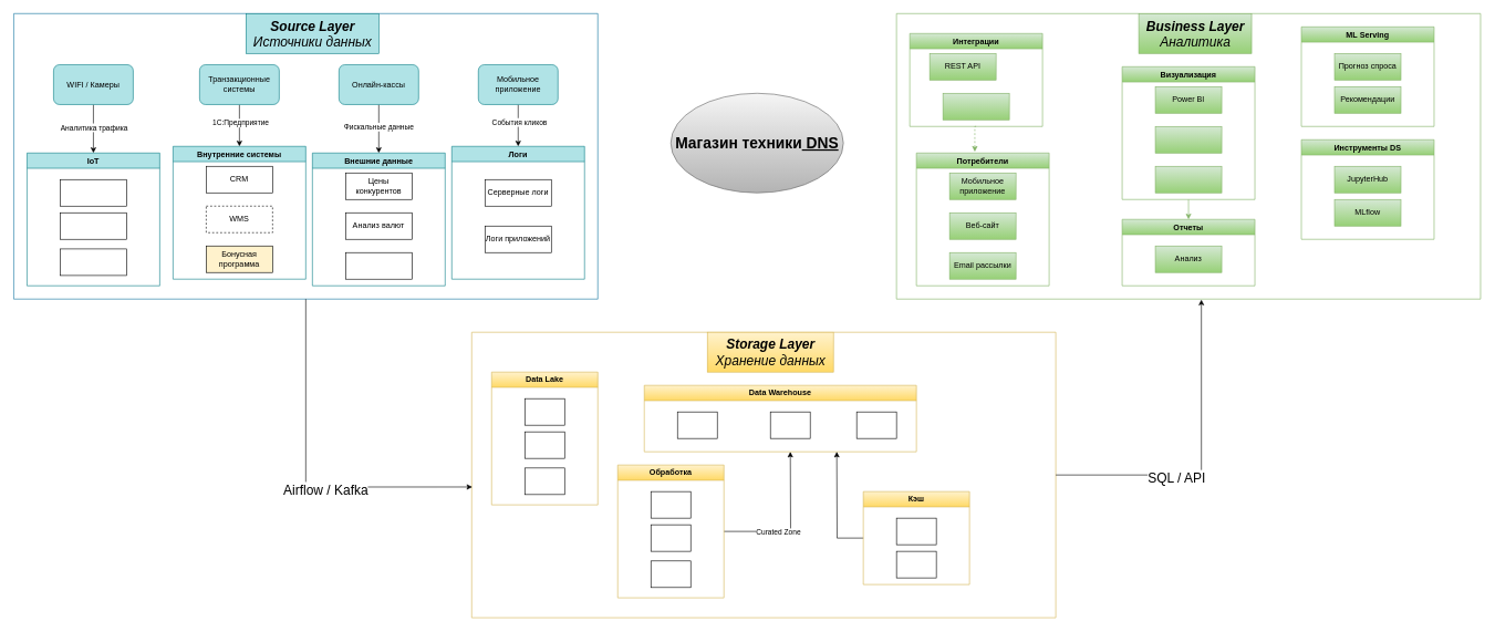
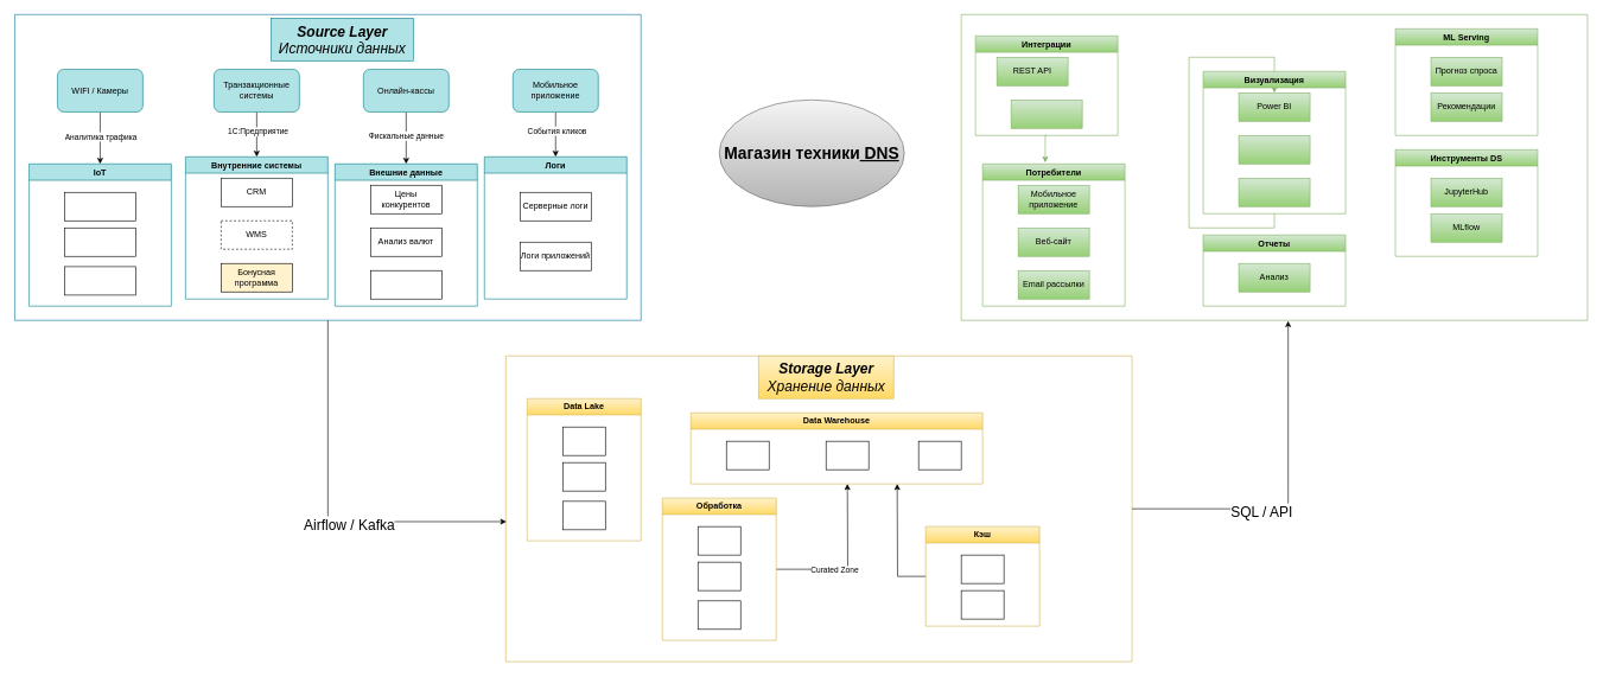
  <mxCell id="0" />
  <mxCell id="1" parent="0" />
  <mxCell id="2" value="&lt;b&gt;&lt;font style=&quot;font-size: 23px;&quot;&gt;Магазин техники&lt;u&gt; DNS&lt;/u&gt;&lt;/font&gt;&lt;/b&gt;" style="ellipse;whiteSpace=wrap;html=1;fillColor=#f5f5f5;gradientColor=#b3b3b3;strokeColor=#666666;" parent="1" vertex="1"><mxGeometry x="1010" y="140" width="260" height="150" as="geometry" /></mxCell>
  <mxCell id="3" value="" style="swimlane;startSize=0;fillColor=#b1ddf0;strokeColor=#10739e;fillStyle=auto;" vertex="1" parent="1"><mxGeometry x="20" y="20" width="880" height="430" as="geometry" /></mxCell>
  <mxCell id="4" style="edgeStyle=orthogonalEdgeStyle;rounded=0;orthogonalLoop=1;jettySize=auto;html=1;exitX=0.5;exitY=1;exitDx=0;exitDy=0;entryX=0.5;entryY=0;entryDx=0;entryDy=0;" edge="1" parent="3" source="6" target="17"><mxGeometry relative="1" as="geometry" /></mxCell>
  <mxCell id="5" value="Аналитика трафика" style="edgeLabel;html=1;align=center;verticalAlign=middle;resizable=0;points=[];" vertex="1" connectable="0" parent="4"><mxGeometry x="-0.057" relative="1" as="geometry"><mxPoint as="offset" /></mxGeometry></mxCell>
  <mxCell id="6" value="WIFI / Камеры" style="rounded=1;whiteSpace=wrap;html=1;fillColor=#b0e3e6;strokeColor=#0e8088;" vertex="1" parent="3"><mxGeometry x="60" y="77" width="120" height="60" as="geometry" /></mxCell>
- <mxCell id="7" value="&lt;font style=&quot;font-size: 20px;&quot;&gt;&lt;b&gt;&lt;i&gt;Source Layer&lt;/i&gt;&lt;/b&gt;&lt;/font&gt;&lt;div&gt;&lt;span style=&quot;font-size: 20px;&quot;&gt;&lt;i style=&quot;&quot;&gt;Источники данных&lt;/i&gt;&lt;/span&gt;&lt;/div&gt;" style="text;html=1;align=center;verticalAlign=middle;resizable=0;points=[];autosize=1;strokeColor=#0e8088;fillColor=#b0e3e6;" vertex="1" parent="3"><mxGeometry x="350" width="200" height="60" as="geometry" /></mxCell>
+ <mxCell id="7" value="&lt;font style=&quot;font-size: 20px;&quot;&gt;&lt;b&gt;&lt;i&gt;Source Layer&lt;/i&gt;&lt;/b&gt;&lt;/font&gt;&lt;div&gt;&lt;span style=&quot;font-size: 20px;&quot;&gt;&lt;i style=&quot;&quot;&gt;Источники данных&lt;/i&gt;&lt;/span&gt;&lt;/div&gt;" style="text;html=1;align=center;verticalAlign=middle;resizable=0;points=[];autosize=1;strokeColor=#0e8088;fillColor=#b0e3e6;" vertex="1" parent="3"><mxGeometry x="360" y="5" width="200" height="60" as="geometry" /></mxCell>
  <mxCell id="8" style="edgeStyle=orthogonalEdgeStyle;rounded=0;orthogonalLoop=1;jettySize=auto;html=1;exitX=0.5;exitY=1;exitDx=0;exitDy=0;entryX=0.5;entryY=0;entryDx=0;entryDy=0;" edge="1" parent="3" source="10" target="21"><mxGeometry relative="1" as="geometry" /></mxCell>
  <mxCell id="9" value="1С:Предприятие" style="edgeLabel;html=1;align=center;verticalAlign=middle;resizable=0;points=[];" vertex="1" connectable="0" parent="8"><mxGeometry x="-0.149" y="1" relative="1" as="geometry"><mxPoint as="offset" /></mxGeometry></mxCell>
  <mxCell id="10" value="Транзакционные системы" style="rounded=1;whiteSpace=wrap;html=1;fillColor=#b0e3e6;strokeColor=#0e8088;" vertex="1" parent="3"><mxGeometry x="280" y="77" width="120" height="60" as="geometry" /></mxCell>
  <mxCell id="11" style="edgeStyle=orthogonalEdgeStyle;rounded=0;orthogonalLoop=1;jettySize=auto;html=1;exitX=0.5;exitY=1;exitDx=0;exitDy=0;" edge="1" parent="3" source="13" target="25"><mxGeometry relative="1" as="geometry" /></mxCell>
  <mxCell id="12" value="Фискальные данные" style="edgeLabel;html=1;align=center;verticalAlign=middle;resizable=0;points=[];" vertex="1" connectable="0" parent="11"><mxGeometry x="-0.084" y="-1" relative="1" as="geometry"><mxPoint as="offset" /></mxGeometry></mxCell>
  <mxCell id="13" value="Онлайн-кассы" style="rounded=1;whiteSpace=wrap;html=1;fillColor=#b0e3e6;strokeColor=#0e8088;" vertex="1" parent="3"><mxGeometry x="490" y="77" width="120" height="60" as="geometry" /></mxCell>
  <mxCell id="14" style="edgeStyle=orthogonalEdgeStyle;rounded=0;orthogonalLoop=1;jettySize=auto;html=1;exitX=0.5;exitY=1;exitDx=0;exitDy=0;entryX=0.5;entryY=0;entryDx=0;entryDy=0;" edge="1" parent="3" source="16" target="29"><mxGeometry relative="1" as="geometry" /></mxCell>
  <mxCell id="15" value="События кликов" style="edgeLabel;html=1;align=center;verticalAlign=middle;resizable=0;points=[];" vertex="1" connectable="0" parent="14"><mxGeometry x="-0.159" y="1" relative="1" as="geometry"><mxPoint as="offset" /></mxGeometry></mxCell>
  <mxCell id="16" value="Мобильное приложение" style="rounded=1;whiteSpace=wrap;html=1;fillColor=#b0e3e6;strokeColor=#0e8088;" vertex="1" parent="3"><mxGeometry x="700" y="77" width="120" height="60" as="geometry" /></mxCell>
  <mxCell id="17" value="IoT" style="swimlane;whiteSpace=wrap;html=1;fillColor=#b0e3e6;strokeColor=#0e8088;" vertex="1" parent="3"><mxGeometry x="20" y="210" width="200" height="200" as="geometry" /></mxCell>
  <mxCell id="18" value="" style="rounded=0;whiteSpace=wrap;html=1;" vertex="1" parent="17"><mxGeometry x="50" y="40" width="100" height="40" as="geometry" /></mxCell>
  <mxCell id="19" value="" style="rounded=0;whiteSpace=wrap;html=1;" vertex="1" parent="17"><mxGeometry x="50" y="90" width="100" height="40" as="geometry" /></mxCell>
  <mxCell id="20" value="" style="rounded=0;whiteSpace=wrap;html=1;" vertex="1" parent="17"><mxGeometry x="50" y="144.5" width="100" height="40" as="geometry" /></mxCell>
  <mxCell id="21" value="Внутренние системы" style="swimlane;whiteSpace=wrap;html=1;fillColor=#b0e3e6;strokeColor=#0e8088;" vertex="1" parent="3"><mxGeometry x="240" y="200" width="200" height="200" as="geometry" /></mxCell>
  <mxCell id="22" value="CRM" style="rounded=0;whiteSpace=wrap;html=1;" vertex="1" parent="21"><mxGeometry x="50" y="30" width="100" height="40" as="geometry" /></mxCell>
  <mxCell id="23" value="WMS" style="rounded=0;whiteSpace=wrap;html=1;dashed=1;" vertex="1" parent="21"><mxGeometry x="50" y="90" width="100" height="40" as="geometry" /></mxCell>
  <mxCell id="24" value="Бонусная программа" style="rounded=0;whiteSpace=wrap;html=1;fillColor=#fff2cc;" vertex="1" parent="21"><mxGeometry x="50" y="150" width="100" height="40" as="geometry" /></mxCell>
  <mxCell id="25" value="Внешние данные" style="swimlane;whiteSpace=wrap;html=1;fillColor=#b0e3e6;strokeColor=#0e8088;" vertex="1" parent="3"><mxGeometry x="450" y="210" width="200" height="200" as="geometry" /></mxCell>
  <mxCell id="26" value="Цены конкурентов" style="rounded=0;whiteSpace=wrap;html=1;" vertex="1" parent="25"><mxGeometry x="50" y="30" width="100" height="40" as="geometry" /></mxCell>
  <mxCell id="27" value="Анализ валют" style="rounded=0;whiteSpace=wrap;html=1;" vertex="1" parent="25"><mxGeometry x="50" y="90" width="100" height="40" as="geometry" /></mxCell>
  <mxCell id="28" value="" style="rounded=0;whiteSpace=wrap;html=1;" vertex="1" parent="25"><mxGeometry x="50" y="150" width="100" height="40" as="geometry" /></mxCell>
  <mxCell id="29" value="Логи" style="swimlane;whiteSpace=wrap;html=1;fillColor=#b0e3e6;strokeColor=#0e8088;" vertex="1" parent="3"><mxGeometry x="660" y="200" width="200" height="200" as="geometry" /></mxCell>
  <mxCell id="30" value="Серверные логи" style="rounded=0;whiteSpace=wrap;html=1;" vertex="1" parent="29"><mxGeometry x="50" y="50" width="100" height="40" as="geometry" /></mxCell>
  <mxCell id="31" value="Логи приложений" style="rounded=0;whiteSpace=wrap;html=1;" vertex="1" parent="29"><mxGeometry x="50" y="120" width="100" height="40" as="geometry" /></mxCell>
  <mxCell id="32" value="" style="swimlane;startSize=0;fillColor=#fff2cc;strokeColor=#d6b656;fillStyle=auto;gradientColor=#ffd966;" vertex="1" parent="1"><mxGeometry x="710" y="500" width="880" height="430" as="geometry" /></mxCell>
  <mxCell id="33" value="&lt;font style=&quot;font-size: 20px;&quot;&gt;&lt;b&gt;&lt;i&gt;Storage Layer&lt;/i&gt;&lt;/b&gt;&lt;/font&gt;&lt;div&gt;&lt;span style=&quot;font-size: 20px;&quot;&gt;&lt;i style=&quot;&quot;&gt;Хранение данных&lt;/i&gt;&lt;/span&gt;&lt;/div&gt;" style="text;html=1;align=center;verticalAlign=middle;resizable=0;points=[];autosize=1;strokeColor=#d6b656;fillColor=#fff2cc;gradientColor=#ffd966;" vertex="1" parent="32"><mxGeometry x="355" width="190" height="60" as="geometry" /></mxCell>
  <mxCell id="34" value="Data Lake" style="swimlane;whiteSpace=wrap;html=1;fillColor=#fff2cc;strokeColor=#d6b656;gradientColor=#ffd966;" vertex="1" parent="32"><mxGeometry x="30" y="60" width="160" height="200" as="geometry" /></mxCell>
  <mxCell id="35" value="" style="rounded=0;whiteSpace=wrap;html=1;" vertex="1" parent="34"><mxGeometry x="50" y="40" width="60" height="40" as="geometry" /></mxCell>
  <mxCell id="36" value="" style="rounded=0;whiteSpace=wrap;html=1;" vertex="1" parent="34"><mxGeometry x="50" y="90" width="60" height="40" as="geometry" /></mxCell>
  <mxCell id="37" value="" style="rounded=0;whiteSpace=wrap;html=1;" vertex="1" parent="34"><mxGeometry x="50" y="144.5" width="60" height="40" as="geometry" /></mxCell>
  <mxCell id="38" style="edgeStyle=orthogonalEdgeStyle;rounded=0;orthogonalLoop=1;jettySize=auto;html=1;exitX=1;exitY=0.5;exitDx=0;exitDy=0;" edge="1" parent="32" source="40"><mxGeometry relative="1" as="geometry"><mxPoint x="480" y="180" as="targetPoint" /></mxGeometry></mxCell>
  <mxCell id="39" value="Curated Zone" style="edgeLabel;html=1;align=center;verticalAlign=middle;resizable=0;points=[];" vertex="1" connectable="0" parent="38"><mxGeometry x="-0.262" y="-1" relative="1" as="geometry"><mxPoint as="offset" /></mxGeometry></mxCell>
  <mxCell id="40" value="Обработка" style="swimlane;whiteSpace=wrap;html=1;fillColor=#fff2cc;strokeColor=#d6b656;gradientColor=#ffd966;" vertex="1" parent="32"><mxGeometry x="220" y="200" width="160" height="200" as="geometry" /></mxCell>
  <mxCell id="41" value="" style="rounded=0;whiteSpace=wrap;html=1;" vertex="1" parent="40"><mxGeometry x="50" y="40" width="60" height="40" as="geometry" /></mxCell>
  <mxCell id="42" value="" style="rounded=0;whiteSpace=wrap;html=1;" vertex="1" parent="40"><mxGeometry x="50" y="90" width="60" height="40" as="geometry" /></mxCell>
  <mxCell id="43" value="" style="rounded=0;whiteSpace=wrap;html=1;" vertex="1" parent="40"><mxGeometry x="50" y="144.5" width="60" height="40" as="geometry" /></mxCell>
  <mxCell id="44" value="Data Warehouse" style="swimlane;whiteSpace=wrap;html=1;fillColor=#fff2cc;strokeColor=#d6b656;gradientColor=#ffd966;" vertex="1" parent="32"><mxGeometry x="260" y="80" width="410" height="100" as="geometry" /></mxCell>
  <mxCell id="45" value="" style="rounded=0;whiteSpace=wrap;html=1;" vertex="1" parent="44"><mxGeometry x="50" y="40" width="60" height="40" as="geometry" /></mxCell>
  <mxCell id="46" value="" style="rounded=0;whiteSpace=wrap;html=1;" vertex="1" parent="44"><mxGeometry x="190" y="40" width="60" height="40" as="geometry" /></mxCell>
  <mxCell id="47" value="" style="rounded=0;whiteSpace=wrap;html=1;" vertex="1" parent="44"><mxGeometry x="320" y="40" width="60" height="40" as="geometry" /></mxCell>
  <mxCell id="48" style="edgeStyle=orthogonalEdgeStyle;rounded=0;orthogonalLoop=1;jettySize=auto;html=1;exitX=0;exitY=0.5;exitDx=0;exitDy=0;" edge="1" parent="32" source="49"><mxGeometry relative="1" as="geometry"><mxPoint x="550" y="180" as="targetPoint" /></mxGeometry></mxCell>
  <mxCell id="49" value="Кэш" style="swimlane;whiteSpace=wrap;html=1;fillColor=#fff2cc;strokeColor=#d6b656;startSize=23;gradientColor=#ffd966;" vertex="1" parent="32"><mxGeometry x="590" y="240" width="160" height="140" as="geometry" /></mxCell>
  <mxCell id="50" value="" style="rounded=0;whiteSpace=wrap;html=1;" vertex="1" parent="49"><mxGeometry x="50" y="40" width="60" height="40" as="geometry" /></mxCell>
  <mxCell id="51" value="" style="rounded=0;whiteSpace=wrap;html=1;" vertex="1" parent="49"><mxGeometry x="50" y="90" width="60" height="40" as="geometry" /></mxCell>
  <mxCell id="52" value="" style="swimlane;startSize=0;fillColor=#d5e8d4;strokeColor=#82b366;fillStyle=auto;gradientColor=#97d077;" vertex="1" parent="1"><mxGeometry x="1350" y="20" width="880" height="430" as="geometry" /></mxCell>
- <mxCell id="53" value="&lt;font style=&quot;font-size: 20px;&quot;&gt;&lt;b&gt;&lt;i&gt;Business Layer&lt;/i&gt;&lt;/b&gt;&lt;/font&gt;&lt;div&gt;&lt;span style=&quot;font-size: 20px;&quot;&gt;&lt;i&gt;Аналитика&lt;/i&gt;&lt;/span&gt;&lt;/div&gt;" style="text;html=1;align=center;verticalAlign=middle;resizable=0;points=[];autosize=1;strokeColor=#82b366;fillColor=#d5e8d4;gradientColor=#97d077;" vertex="1" parent="52"><mxGeometry x="365" width="170" height="60" as="geometry" /></mxCell>
  <mxCell id="54" value="Интеграции" style="swimlane;whiteSpace=wrap;html=1;fillColor=#d5e8d4;strokeColor=#82b366;gradientColor=#97d077;" vertex="1" parent="52"><mxGeometry x="20" y="30" width="200" height="140" as="geometry" /></mxCell>
  <mxCell id="55" value="REST API" style="rounded=0;whiteSpace=wrap;html=1;fillColor=#d5e8d4;gradientColor=#97d077;strokeColor=#82b366;" vertex="1" parent="54"><mxGeometry x="30" y="30" width="100" height="40" as="geometry" /></mxCell>
  <mxCell id="56" value="" style="rounded=0;whiteSpace=wrap;html=1;fillColor=#d5e8d4;gradientColor=#97d077;strokeColor=#82b366;" vertex="1" parent="54"><mxGeometry x="50" y="90" width="100" height="40" as="geometry" /></mxCell>
  <mxCell id="57" value="Потребители" style="swimlane;whiteSpace=wrap;html=1;fillColor=#d5e8d4;strokeColor=#82b366;gradientColor=#97d077;" vertex="1" parent="52"><mxGeometry x="30" y="210" width="200" height="200" as="geometry" /></mxCell>
  <mxCell id="58" value="Мобильное приложение" style="rounded=0;whiteSpace=wrap;html=1;fillColor=#d5e8d4;gradientColor=#97d077;strokeColor=#82b366;" vertex="1" parent="57"><mxGeometry x="50" y="30" width="100" height="40" as="geometry" /></mxCell>
  <mxCell id="59" value="Веб-сайт" style="rounded=0;whiteSpace=wrap;html=1;fillColor=#d5e8d4;gradientColor=#97d077;strokeColor=#82b366;" vertex="1" parent="57"><mxGeometry x="50" y="90" width="100" height="40" as="geometry" /></mxCell>
  <mxCell id="60" value="Email рассылки" style="rounded=0;whiteSpace=wrap;html=1;fillColor=#d5e8d4;gradientColor=#97d077;strokeColor=#82b366;" vertex="1" parent="57"><mxGeometry x="50" y="150" width="100" height="40" as="geometry" /></mxCell>
- <mxCell id="61" style="edgeStyle=orthogonalEdgeStyle;rounded=0;orthogonalLoop=1;jettySize=auto;html=1;exitX=0.5;exitY=1;exitDx=0;exitDy=0;entryX=0.5;entryY=0;entryDx=0;entryDy=0;fillColor=#d5e8d4;gradientColor=#97d077;strokeColor=#82b366;" edge="1" parent="52" source="62" target="70"><mxGeometry relative="1" as="geometry" /></mxCell>
+ <mxCell id="61" style="edgeStyle=orthogonalEdgeStyle;rounded=0;orthogonalLoop=1;jettySize=auto;html=1;exitX=0.5;exitY=1;exitDx=0;exitDy=0;fillColor=#d5e8d4;gradientColor=#97d077;strokeColor=#82b366;" edge="1" parent="52" source="62" target="63"><mxGeometry relative="1" as="geometry" /></mxCell>
  <mxCell id="62" value="Визуализация" style="swimlane;whiteSpace=wrap;html=1;fillColor=#d5e8d4;strokeColor=#82b366;gradientColor=#97d077;" vertex="1" parent="52"><mxGeometry x="340" y="80" width="200" height="200" as="geometry" /></mxCell>
  <mxCell id="63" value="Power BI" style="rounded=0;whiteSpace=wrap;html=1;fillColor=#d5e8d4;gradientColor=#97d077;strokeColor=#82b366;" vertex="1" parent="62"><mxGeometry x="50" y="30" width="100" height="40" as="geometry" /></mxCell>
  <mxCell id="64" value="" style="rounded=0;whiteSpace=wrap;html=1;fillColor=#d5e8d4;gradientColor=#97d077;strokeColor=#82b366;" vertex="1" parent="62"><mxGeometry x="50" y="150" width="100" height="40" as="geometry" /></mxCell>
  <mxCell id="65" value="" style="rounded=0;whiteSpace=wrap;html=1;fillColor=#d5e8d4;gradientColor=#97d077;strokeColor=#82b366;" vertex="1" parent="62"><mxGeometry x="50" y="90" width="100" height="40" as="geometry" /></mxCell>
  <mxCell id="66" value="ML Serving" style="swimlane;whiteSpace=wrap;html=1;fillColor=#d5e8d4;strokeColor=#82b366;gradientColor=#97d077;" vertex="1" parent="52"><mxGeometry x="610" y="20" width="200" height="150" as="geometry" /></mxCell>
  <mxCell id="67" value="Прогноз спроса" style="rounded=0;whiteSpace=wrap;html=1;fillColor=#d5e8d4;gradientColor=#97d077;strokeColor=#82b366;" vertex="1" parent="66"><mxGeometry x="50" y="40" width="100" height="40" as="geometry" /></mxCell>
  <mxCell id="68" value="Рекомендации" style="rounded=0;whiteSpace=wrap;html=1;fillColor=#d5e8d4;gradientColor=#97d077;strokeColor=#82b366;" vertex="1" parent="66"><mxGeometry x="50" y="90" width="100" height="40" as="geometry" /></mxCell>
- <mxCell id="69" style="edgeStyle=orthogonalEdgeStyle;rounded=0;orthogonalLoop=1;jettySize=auto;html=1;exitX=0.5;exitY=1;exitDx=0;exitDy=0;entryX=0.44;entryY=-0.01;entryDx=0;entryDy=0;entryPerimeter=0;fillColor=#d5e8d4;gradientColor=#97d077;strokeColor=#82b366;dashed=1;" edge="1" parent="52" source="54" target="57"><mxGeometry relative="1" as="geometry" /></mxCell>
+ <mxCell id="69" style="edgeStyle=orthogonalEdgeStyle;rounded=0;orthogonalLoop=1;jettySize=auto;html=1;exitX=0.5;exitY=1;exitDx=0;exitDy=0;entryX=0.44;entryY=-0.01;entryDx=0;entryDy=0;entryPerimeter=0;fillColor=#d5e8d4;gradientColor=#97d077;strokeColor=#82b366;" edge="1" parent="52" source="54" target="57"><mxGeometry relative="1" as="geometry" /></mxCell>
  <mxCell id="70" value="Отчеты" style="swimlane;whiteSpace=wrap;html=1;fillColor=#d5e8d4;strokeColor=#82b366;gradientColor=#97d077;" vertex="1" parent="52"><mxGeometry x="340" y="310" width="200" height="100" as="geometry" /></mxCell>
  <mxCell id="71" value="Анализ" style="rounded=0;whiteSpace=wrap;html=1;fillColor=#d5e8d4;gradientColor=#97d077;strokeColor=#82b366;" vertex="1" parent="70"><mxGeometry x="50" y="40" width="100" height="40" as="geometry" /></mxCell>
  <mxCell id="72" value="Инструменты DS" style="swimlane;whiteSpace=wrap;html=1;fillColor=#d5e8d4;strokeColor=#82b366;gradientColor=#97d077;" vertex="1" parent="52"><mxGeometry x="610" y="190" width="200" height="150" as="geometry" /></mxCell>
  <mxCell id="73" value="JupyterHub" style="rounded=0;whiteSpace=wrap;html=1;fillColor=#d5e8d4;gradientColor=#97d077;strokeColor=#82b366;" vertex="1" parent="72"><mxGeometry x="50" y="40" width="100" height="40" as="geometry" /></mxCell>
  <mxCell id="74" value="MLflow" style="rounded=0;whiteSpace=wrap;html=1;fillColor=#d5e8d4;gradientColor=#97d077;strokeColor=#82b366;" vertex="1" parent="72"><mxGeometry x="50" y="90" width="100" height="40" as="geometry" /></mxCell>
  <mxCell id="75" style="edgeStyle=orthogonalEdgeStyle;rounded=0;orthogonalLoop=1;jettySize=auto;html=1;entryX=0.001;entryY=0.542;entryDx=0;entryDy=0;entryPerimeter=0;" edge="1" parent="1" source="3" target="32"><mxGeometry relative="1" as="geometry" /></mxCell>
  <mxCell id="76" value="&lt;font style=&quot;font-size: 20px;&quot;&gt;Airflow / Kafka&lt;/font&gt;" style="edgeLabel;html=1;align=center;verticalAlign=middle;resizable=0;points=[];" vertex="1" connectable="0" parent="75"><mxGeometry x="0.173" y="-3" relative="1" as="geometry"><mxPoint as="offset" /></mxGeometry></mxCell>
  <mxCell id="77" style="edgeStyle=orthogonalEdgeStyle;rounded=0;orthogonalLoop=1;jettySize=auto;html=1;exitX=1;exitY=0.5;exitDx=0;exitDy=0;entryX=0.522;entryY=1.002;entryDx=0;entryDy=0;entryPerimeter=0;" edge="1" parent="1" source="32" target="52"><mxGeometry relative="1" as="geometry" /></mxCell>
  <mxCell id="78" value="&lt;font style=&quot;font-size: 20px;&quot;&gt;SQL / API&lt;/font&gt;" style="edgeLabel;html=1;align=center;verticalAlign=middle;resizable=0;points=[];" vertex="1" connectable="0" parent="77"><mxGeometry x="-0.252" y="-3" relative="1" as="geometry"><mxPoint as="offset" /></mxGeometry></mxCell>
